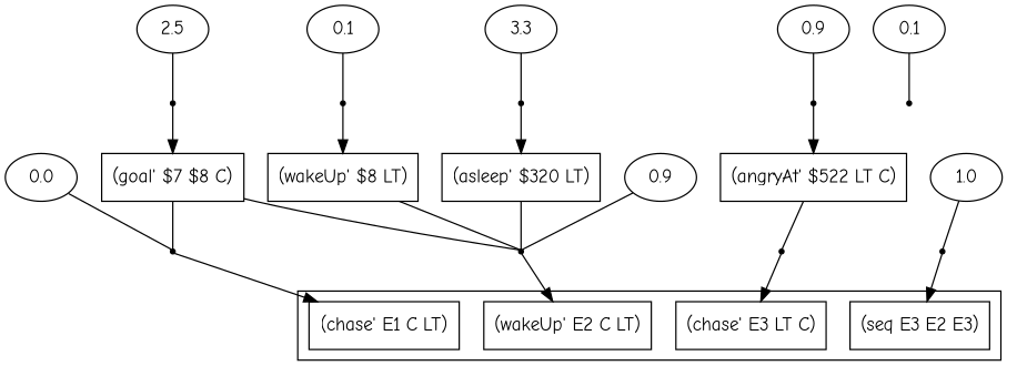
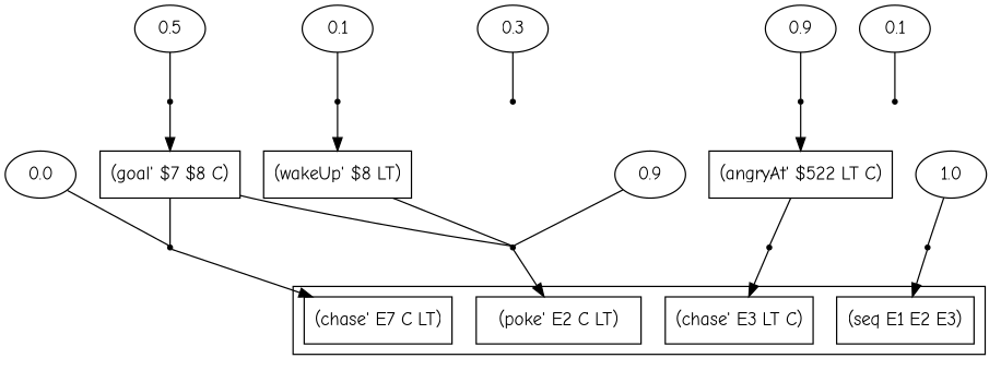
  digraph {
    fontname="Comic Neue"
    rankdir=TB
    node [fontname="Comic Neue" shape=point]
    edge [arrowhead=none fontname="Comic Neue"]
-   n1 [label="(chase' E1 C LT)" shape=box]
-   n2 [label="(wakeUp' E2 C LT)" shape=box]
+   n1 [label="(chase' E7 C LT)" shape=box]
+   n2 [label="(poke' E2 C LT)" shape=box]
    n3 [label="(chase' E3 LT C)" shape=box]
-   n4 [label="(seq E3 E2 E3)" shape=box]
+   n4 [label="(seq E1 E2 E3)" shape=box]
    n5 [label=0.0 shape=""]
    r0
-   n7 [label=2.5 shape=""]
+   n7 [label=0.5 shape=""]
    r1
    n9 [label="(goal' $7 $8 C)" shape=box]
    n10 [label=0.1 shape=""]
    r2
    n12 [label=0.9 shape=""]
    r3
    n14 [label=0.1 shape=""]
    r4
    n16 [label="(wakeUp' $8 LT)" shape=box]
-   n17 [label=3.3 shape=""]
+   n17 [label=0.3 shape=""]
    r5
-   n19 [label="(asleep' $320 LT)" shape=box]
    r6
    n21 [label=0.9 shape=""]
    r7
    n23 [label="(angryAt' $522 LT C)" shape=box]
    n24 [label=1.0 shape=""]
    r8
    subgraph cluster_1 {
      n1
      n2
      n3
      n4
    }
    n5 -> r0
    r0 -> n1 [arrowhead=""]
    n7 -> r1
    r1 -> n9 [arrowhead=""]
    n9 -> r0
    n9 -> r3
    n10 -> r2
    n12 -> r3
    r3 -> n2 [arrowhead=""]
    n14 -> r4
    r4 -> n16 [arrowhead=""]
    n16 -> r3
    n17 -> r5
-   r5 -> n19 [arrowhead=""]
-   n19 -> r3
    r6 -> n3 [arrowhead=""]
    n21 -> r7
    r7 -> n23 [arrowhead=""]
    n23 -> r6
    n24 -> r8
    r8 -> n4 [arrowhead=""]
  }
